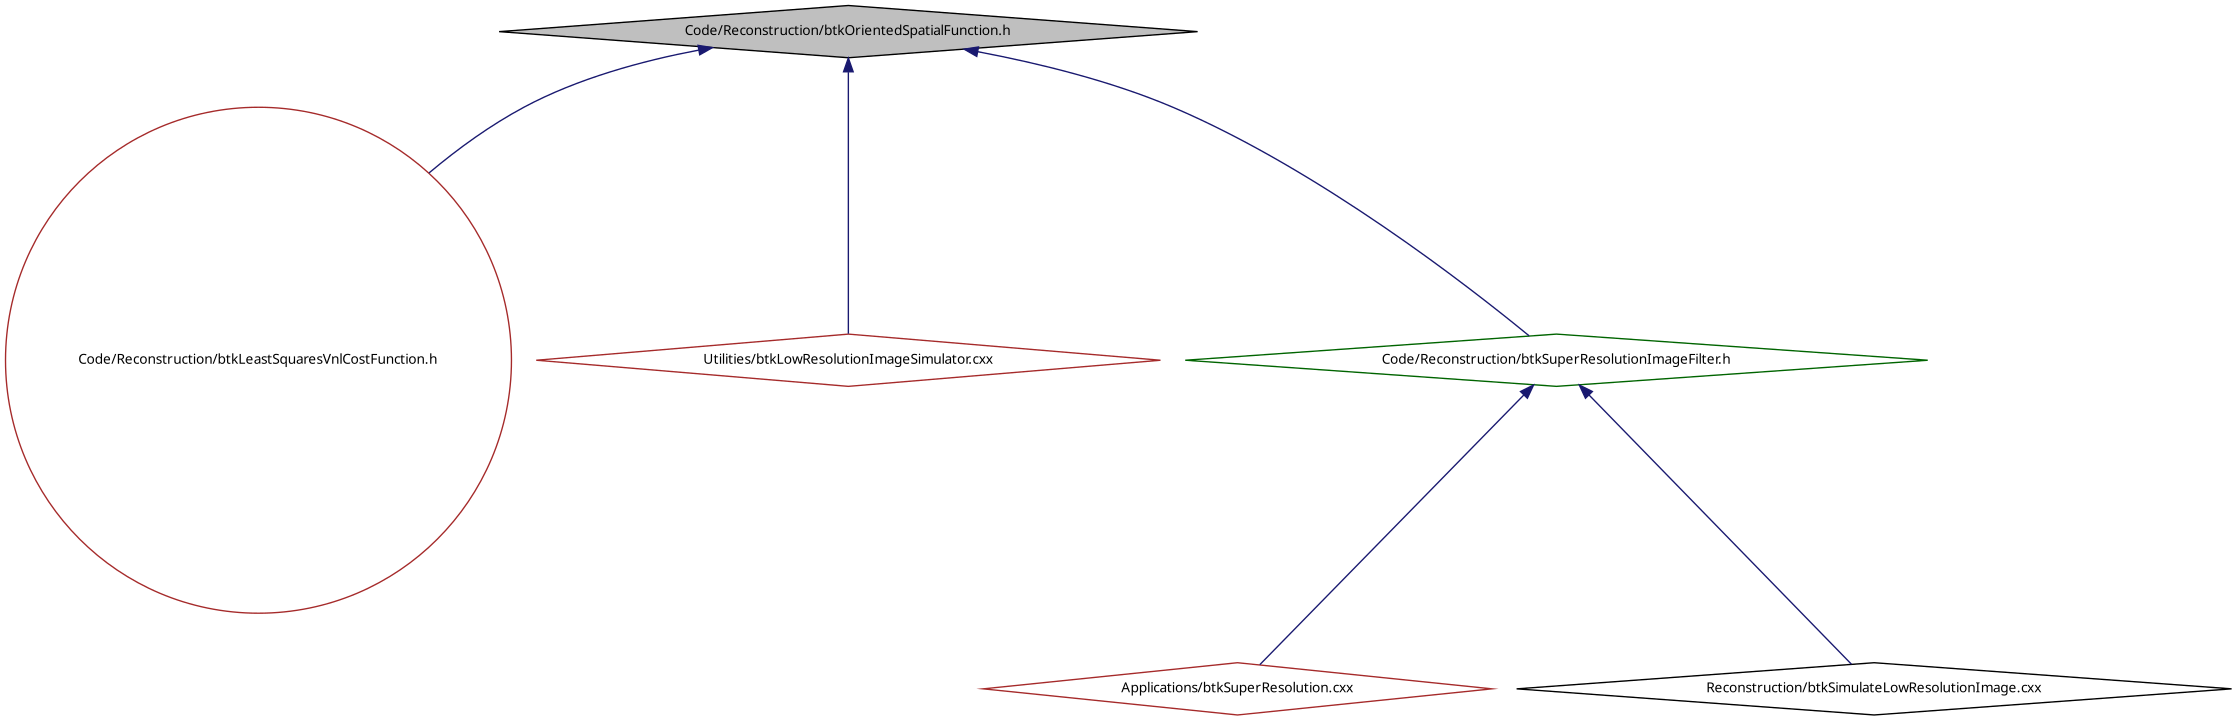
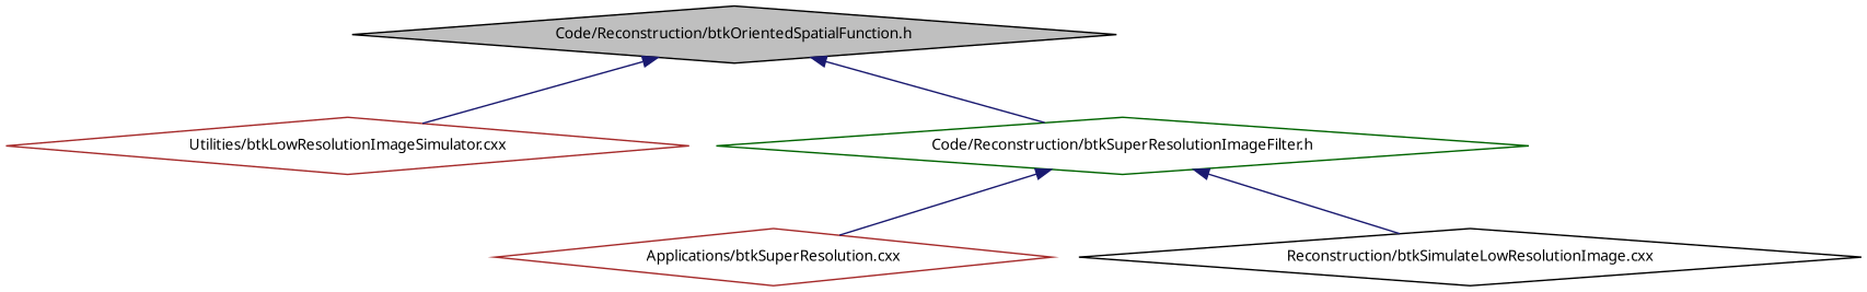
  digraph {
    node [color=brown fillcolor=white fontname="FreeSans.ttf" fontsize=10 shape=diamond style=filled]
    edge [color=midnightblue dir=back fontname="FreeSans.ttf" fontsize=10 labelfontname="FreeSans.ttf" labelfontsize=10 style=solid]
    n1 [color=black fillcolor=grey75 fontcolor=black height=0.2 label="Code/Reconstruction/btkOrientedSpatialFunction.h" width=0.4]
-   n2 [height=0.2 label="Code/Reconstruction/btkLeastSquaresVnlCostFunction.h" shape=circle width=0.4]
    n3 [height=0.2 label="Utilities/btkLowResolutionImageSimulator.cxx" width=0.4]
    n4 [color=darkgreen height=0.2 label="Code/Reconstruction/btkSuperResolutionImageFilter.h" width=0.4]
    n5 [height=0.2 label="Applications/btkSuperResolution.cxx" width=0.4]
    n6 [color=black height=0.2 label="Reconstruction/btkSimulateLowResolutionImage.cxx" width=0.4]
-   n1 -> n2
    n1 -> n3
    n1 -> n4
    n4 -> n5
    n4 -> n6
  }
